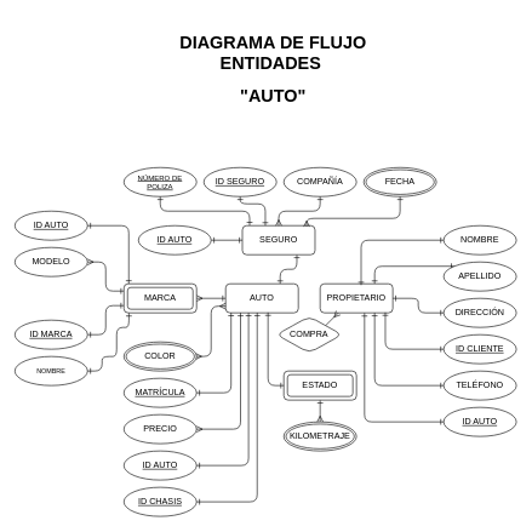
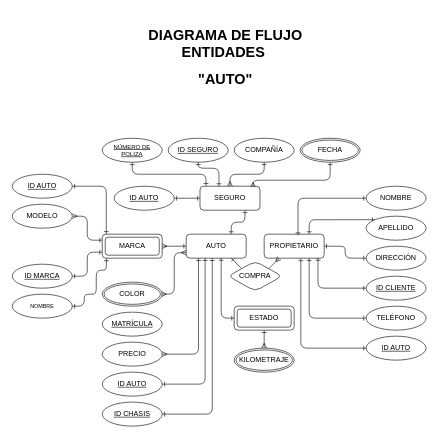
  <mxCell id="0" />
  <mxCell id="1" parent="0" />
  <mxCell id="2" style="edgeStyle=orthogonalEdgeStyle;rounded=1;orthogonalLoop=1;jettySize=auto;html=1;exitX=0;exitY=0.5;exitDx=0;exitDy=0;entryX=1;entryY=0.5;entryDx=0;entryDy=0;endArrow=ERmany;endFill=0;startArrow=ERone;startFill=0;" parent="1" source="4" target="34" edge="1"><mxGeometry relative="1" as="geometry"><mxPoint x="270" y="410" as="targetPoint" /></mxGeometry></mxCell>
  <mxCell id="3" style="edgeStyle=orthogonalEdgeStyle;rounded=1;orthogonalLoop=1;jettySize=auto;html=1;exitX=0.75;exitY=0;exitDx=0;exitDy=0;entryX=0.75;entryY=1;entryDx=0;entryDy=0;startArrow=ERone;startFill=0;endArrow=ERone;endFill=0;" edge="1" parent="1" source="4" target="22"><mxGeometry relative="1" as="geometry" /></mxCell>
  <mxCell id="4" value="AUTO" style="whiteSpace=wrap;html=1;align=center;rounded=1;" parent="1" vertex="1"><mxGeometry x="310" y="390" width="100" height="40" as="geometry" /></mxCell>
  <mxCell id="5" style="edgeStyle=orthogonalEdgeStyle;rounded=1;orthogonalLoop=1;jettySize=auto;html=1;exitX=0.75;exitY=0;exitDx=0;exitDy=0;entryX=0;entryY=0;entryDx=0;entryDy=0;startArrow=ERone;startFill=0;endArrow=ERone;endFill=0;" edge="1" parent="1" source="6" target="19"><mxGeometry relative="1" as="geometry" /></mxCell>
  <mxCell id="6" value="PROPIETARIO" style="whiteSpace=wrap;html=1;align=center;rounded=1;" parent="1" vertex="1"><mxGeometry x="440" y="390" width="100" height="40" as="geometry" /></mxCell>
  <mxCell id="7" value="MATRÍCULA" style="ellipse;whiteSpace=wrap;html=1;align=center;fontStyle=4;rounded=1;" parent="1" vertex="1"><mxGeometry x="170" y="520" width="100" height="40" as="geometry" /></mxCell>
  <mxCell id="8" value="PRECIO" style="ellipse;whiteSpace=wrap;html=1;align=center;rounded=1;" parent="1" vertex="1"><mxGeometry x="170" y="570" width="100" height="40" as="geometry" /></mxCell>
  <mxCell id="9" style="edgeStyle=orthogonalEdgeStyle;rounded=1;orthogonalLoop=1;jettySize=auto;html=1;exitX=1;exitY=0.5;exitDx=0;exitDy=0;entryX=0;entryY=0.25;entryDx=0;entryDy=0;startArrow=ERmany;startFill=0;endArrow=ERone;endFill=0;" edge="1" parent="1" source="10" target="34"><mxGeometry relative="1" as="geometry" /></mxCell>
  <mxCell id="10" value="MODELO" style="ellipse;whiteSpace=wrap;html=1;align=center;rounded=1;" parent="1" vertex="1"><mxGeometry x="20" y="340" width="100" height="40" as="geometry" /></mxCell>
  <mxCell id="11" style="edgeStyle=orthogonalEdgeStyle;rounded=1;orthogonalLoop=1;jettySize=auto;html=1;exitX=1;exitY=0.5;exitDx=0;exitDy=0;entryX=0;entryY=0.75;entryDx=0;entryDy=0;startArrow=ERone;startFill=0;endArrow=ERone;endFill=0;" edge="1" parent="1" source="12" target="34"><mxGeometry relative="1" as="geometry" /></mxCell>
  <mxCell id="12" value="ID MARCA" style="ellipse;whiteSpace=wrap;html=1;align=center;fontStyle=4;rounded=1;" parent="1" vertex="1"><mxGeometry x="20" y="440" width="100" height="40" as="geometry" /></mxCell>
  <mxCell id="13" value="ID AUTO" style="ellipse;whiteSpace=wrap;html=1;align=center;fontStyle=4;rounded=1;" parent="1" vertex="1"><mxGeometry x="170" y="620" width="100" height="40" as="geometry" /></mxCell>
  <mxCell id="14" value="NOMBRE" style="ellipse;whiteSpace=wrap;html=1;align=center;rounded=1;" parent="1" vertex="1"><mxGeometry x="610" y="310" width="100" height="40" as="geometry" /></mxCell>
  <mxCell id="15" style="edgeStyle=orthogonalEdgeStyle;rounded=1;orthogonalLoop=1;jettySize=auto;html=1;exitX=0;exitY=0.5;exitDx=0;exitDy=0;entryX=1;entryY=0.5;entryDx=0;entryDy=0;startArrow=ERone;startFill=0;endArrow=ERone;endFill=0;" edge="1" parent="1" source="16" target="6"><mxGeometry relative="1" as="geometry" /></mxCell>
  <mxCell id="16" value="DIRECCIÓN" style="ellipse;whiteSpace=wrap;html=1;align=center;rounded=1;" parent="1" vertex="1"><mxGeometry x="610" y="410" width="100" height="40" as="geometry" /></mxCell>
  <mxCell id="17" style="edgeStyle=orthogonalEdgeStyle;rounded=1;orthogonalLoop=1;jettySize=auto;html=1;exitX=0;exitY=0.5;exitDx=0;exitDy=0;entryX=0.897;entryY=0.986;entryDx=0;entryDy=0;entryPerimeter=0;startArrow=ERone;startFill=0;endArrow=ERone;endFill=0;" edge="1" parent="1" source="18" target="6"><mxGeometry relative="1" as="geometry" /></mxCell>
  <mxCell id="18" value="ID CLIENTE" style="ellipse;whiteSpace=wrap;html=1;align=center;fontStyle=4;rounded=1;" parent="1" vertex="1"><mxGeometry x="610" y="460" width="100" height="40" as="geometry" /></mxCell>
  <mxCell id="19" value="APELLIDO" style="ellipse;whiteSpace=wrap;html=1;align=center;rounded=1;" parent="1" vertex="1"><mxGeometry x="610" y="360" width="100" height="40" as="geometry" /></mxCell>
  <mxCell id="20" value="NOMBRE" style="ellipse;whiteSpace=wrap;html=1;align=center;fontSize=9;rounded=1;" parent="1" vertex="1"><mxGeometry x="20" y="490" width="100" height="40" as="geometry" /></mxCell>
  <mxCell id="21" style="edgeStyle=orthogonalEdgeStyle;rounded=1;orthogonalLoop=1;jettySize=auto;html=1;exitX=0;exitY=0.5;exitDx=0;exitDy=0;entryX=1;entryY=0.5;entryDx=0;entryDy=0;startArrow=ERone;startFill=0;endArrow=ERone;endFill=0;" edge="1" parent="1" source="22" target="40"><mxGeometry relative="1" as="geometry" /></mxCell>
  <mxCell id="22" value="SEGURO" style="whiteSpace=wrap;html=1;align=center;rounded=1;" parent="1" vertex="1"><mxGeometry x="333" y="310" width="100" height="40" as="geometry" /></mxCell>
  <mxCell id="23" value="COMPAÑÍA" style="ellipse;whiteSpace=wrap;html=1;align=center;rounded=1;" parent="1" vertex="1"><mxGeometry x="390" y="230" width="100" height="40" as="geometry" /></mxCell>
  <mxCell id="24" value="FECHA" style="ellipse;shape=doubleEllipse;margin=3;whiteSpace=wrap;html=1;align=center;rounded=1;" parent="1" vertex="1"><mxGeometry x="500" y="230" width="100" height="40" as="geometry" /></mxCell>
  <mxCell id="25" value="NÚMERO DE POLIZA" style="ellipse;whiteSpace=wrap;html=1;align=center;fontStyle=4;fontSize=10;rounded=1;" parent="1" vertex="1"><mxGeometry x="170" y="230" width="100" height="40" as="geometry" /></mxCell>
  <mxCell id="26" value="ID SEGURO" style="ellipse;whiteSpace=wrap;html=1;align=center;fontStyle=4;rounded=1;" parent="1" vertex="1"><mxGeometry x="280" y="230" width="100" height="40" as="geometry" /></mxCell>
  <mxCell id="27" value="ID AUTO" style="ellipse;whiteSpace=wrap;html=1;align=center;fontStyle=4;rounded=1;" parent="1" vertex="1"><mxGeometry x="20" y="290" width="100" height="40" as="geometry" /></mxCell>
  <mxCell id="28" value="ID AUTO" style="ellipse;whiteSpace=wrap;html=1;align=center;fontStyle=4;rounded=1;" parent="1" vertex="1"><mxGeometry x="610" y="560" width="100" height="40" as="geometry" /></mxCell>
+ <mxCell id="29" style="rounded=1;orthogonalLoop=1;jettySize=auto;html=1;exitX=0;exitY=0;exitDx=0;exitDy=0;entryX=0.75;entryY=1;entryDx=0;entryDy=0;endArrow=ERone;endFill=0;strokeColor=default;startArrow=none;startFill=0;" parent="1" source="31" target="4" edge="1"><mxGeometry relative="1" as="geometry" /></mxCell>
  <mxCell id="30" style="rounded=1;orthogonalLoop=1;jettySize=auto;html=1;exitX=1;exitY=0;exitDx=0;exitDy=0;entryX=0.25;entryY=1;entryDx=0;entryDy=0;endArrow=ERmany;endFill=0;startArrow=none;startFill=0;" parent="1" source="31" target="6" edge="1"><mxGeometry relative="1" as="geometry" /></mxCell>
  <mxCell id="31" value="COMPRA" style="shape=rhombus;perimeter=rhombusPerimeter;whiteSpace=wrap;html=1;align=center;rounded=1;" parent="1" vertex="1"><mxGeometry x="380" y="435" width="90" height="50" as="geometry" /></mxCell>
  <mxCell id="32" style="edgeStyle=orthogonalEdgeStyle;rounded=1;orthogonalLoop=1;jettySize=auto;html=1;exitX=0.989;exitY=0.498;exitDx=0;exitDy=0;entryX=0;entryY=0.77;entryDx=0;entryDy=0;entryPerimeter=0;startArrow=ERmany;startFill=0;endArrow=ERmany;endFill=0;exitPerimeter=0;" edge="1" parent="1" source="33" target="4"><mxGeometry relative="1" as="geometry" /></mxCell>
  <mxCell id="33" value="COLOR" style="ellipse;shape=doubleEllipse;margin=3;whiteSpace=wrap;html=1;align=center;rounded=1;" parent="1" vertex="1"><mxGeometry x="170" y="470" width="100" height="40" as="geometry" /></mxCell>
  <mxCell id="34" value="MARCA" style="shape=ext;margin=3;double=1;whiteSpace=wrap;html=1;align=center;rounded=1;" parent="1" vertex="1"><mxGeometry x="170" y="390" width="100" height="40" as="geometry" /></mxCell>
  <mxCell id="35" value="ID CHASIS" style="ellipse;whiteSpace=wrap;html=1;align=center;fontStyle=4;rounded=1;" parent="1" vertex="1"><mxGeometry x="170" y="670" width="100" height="40" as="geometry" /></mxCell>
  <mxCell id="36" style="edgeStyle=orthogonalEdgeStyle;rounded=1;orthogonalLoop=1;jettySize=auto;html=1;exitX=0.5;exitY=1;exitDx=0;exitDy=0;entryX=0.5;entryY=0;entryDx=0;entryDy=0;startArrow=ERone;startFill=0;endArrow=ERmany;endFill=0;" edge="1" parent="1" source="37" target="38"><mxGeometry relative="1" as="geometry" /></mxCell>
  <mxCell id="37" value="ESTADO" style="shape=ext;margin=3;double=1;whiteSpace=wrap;html=1;align=center;rounded=1;" parent="1" vertex="1"><mxGeometry x="390" y="510" width="100" height="40" as="geometry" /></mxCell>
  <mxCell id="38" value="KILOMETRAJE" style="ellipse;shape=doubleEllipse;margin=3;whiteSpace=wrap;html=1;align=center;rounded=1;" parent="1" vertex="1"><mxGeometry x="390" y="580" width="100" height="40" as="geometry" /></mxCell>
  <mxCell id="39" value="&lt;h1&gt;DIAGRAMA DE FLUJO&lt;br&gt;ENTIDADES&amp;nbsp;&lt;/h1&gt;&lt;h1&gt;&quot;AUTO&quot;&lt;/h1&gt;" style="text;html=1;align=center;verticalAlign=middle;resizable=0;points=[];autosize=1;strokeColor=none;fillColor=none;rounded=1;" parent="1" vertex="1"><mxGeometry x="235" y="20" width="280" height="150" as="geometry" /></mxCell>
  <mxCell id="40" value="ID AUTO" style="ellipse;whiteSpace=wrap;html=1;align=center;fontStyle=4;rounded=1;" parent="1" vertex="1"><mxGeometry x="190" y="310" width="100" height="40" as="geometry" /></mxCell>
  <mxCell id="41" style="edgeStyle=orthogonalEdgeStyle;rounded=1;orthogonalLoop=1;jettySize=auto;html=1;exitX=0;exitY=0.5;exitDx=0;exitDy=0;entryX=0.75;entryY=1;entryDx=0;entryDy=0;startArrow=ERone;startFill=0;endArrow=ERone;endFill=0;" edge="1" parent="1" source="42" target="6"><mxGeometry relative="1" as="geometry" /></mxCell>
  <mxCell id="42" value="TELÉFONO" style="ellipse;whiteSpace=wrap;html=1;align=center;rounded=1;" vertex="1" parent="1"><mxGeometry x="610" y="510" width="100" height="40" as="geometry" /></mxCell>
  <mxCell id="43" style="edgeStyle=orthogonalEdgeStyle;rounded=1;orthogonalLoop=1;jettySize=auto;html=1;exitX=1;exitY=0.5;exitDx=0;exitDy=0;entryX=0.067;entryY=-0.007;entryDx=0;entryDy=0;entryPerimeter=0;startArrow=ERone;startFill=0;endArrow=ERone;endFill=0;" edge="1" parent="1" source="27" target="34"><mxGeometry relative="1" as="geometry" /></mxCell>
  <mxCell id="44" style="edgeStyle=orthogonalEdgeStyle;rounded=1;orthogonalLoop=1;jettySize=auto;html=1;exitX=1;exitY=0.5;exitDx=0;exitDy=0;entryX=0.069;entryY=1.007;entryDx=0;entryDy=0;entryPerimeter=0;startArrow=ERone;startFill=0;endArrow=ERone;endFill=0;" edge="1" parent="1" source="20" target="34"><mxGeometry relative="1" as="geometry"><Array as="points"><mxPoint x="140" y="510" /><mxPoint x="140" y="490" /><mxPoint x="160" y="490" /><mxPoint x="160" y="450" /><mxPoint x="177" y="450" /></Array></mxGeometry></mxCell>
  <mxCell id="45" style="edgeStyle=orthogonalEdgeStyle;rounded=1;orthogonalLoop=1;jettySize=auto;html=1;exitX=1;exitY=0.5;exitDx=0;exitDy=0;entryX=0.205;entryY=1;entryDx=0;entryDy=0;entryPerimeter=0;endArrow=ERone;endFill=0;startArrow=ERmany;startFill=0;" edge="1" parent="1" source="8" target="4"><mxGeometry relative="1" as="geometry" /></mxCell>
  <mxCell id="46" style="edgeStyle=orthogonalEdgeStyle;rounded=1;orthogonalLoop=1;jettySize=auto;html=1;exitX=1;exitY=0.5;exitDx=0;exitDy=0;entryX=0.315;entryY=0.997;entryDx=0;entryDy=0;entryPerimeter=0;startArrow=ERone;startFill=0;endArrow=ERone;endFill=0;" edge="1" parent="1" source="13" target="4"><mxGeometry relative="1" as="geometry" /></mxCell>
  <mxCell id="47" style="edgeStyle=orthogonalEdgeStyle;rounded=1;orthogonalLoop=1;jettySize=auto;html=1;exitX=1;exitY=0.5;exitDx=0;exitDy=0;entryX=0.434;entryY=0.995;entryDx=0;entryDy=0;entryPerimeter=0;startArrow=ERone;startFill=0;endArrow=ERone;endFill=0;" edge="1" parent="1" source="35" target="4"><mxGeometry relative="1" as="geometry" /></mxCell>
- <mxCell id="48" style="edgeStyle=orthogonalEdgeStyle;rounded=1;orthogonalLoop=1;jettySize=auto;html=1;exitX=1;exitY=0.5;exitDx=0;exitDy=0;entryX=0.075;entryY=0.996;entryDx=0;entryDy=0;entryPerimeter=0;endArrow=ERone;endFill=0;startArrow=ERone;startFill=0;" edge="1" parent="1" source="7" target="4"><mxGeometry relative="1" as="geometry" /></mxCell>
  <mxCell id="49" style="edgeStyle=orthogonalEdgeStyle;rounded=1;orthogonalLoop=1;jettySize=auto;html=1;exitX=0;exitY=0.5;exitDx=0;exitDy=0;entryX=0.583;entryY=0.987;entryDx=0;entryDy=0;entryPerimeter=0;startArrow=ERone;startFill=0;endArrow=ERone;endFill=0;" edge="1" parent="1" source="37" target="4"><mxGeometry relative="1" as="geometry" /></mxCell>
  <mxCell id="50" style="edgeStyle=orthogonalEdgeStyle;rounded=1;orthogonalLoop=1;jettySize=auto;html=1;exitX=0.5;exitY=1;exitDx=0;exitDy=0;entryX=0.1;entryY=-0.012;entryDx=0;entryDy=0;entryPerimeter=0;startArrow=ERone;startFill=0;endArrow=ERone;endFill=0;" edge="1" parent="1" source="25" target="22"><mxGeometry relative="1" as="geometry" /></mxCell>
  <mxCell id="51" style="edgeStyle=orthogonalEdgeStyle;rounded=1;orthogonalLoop=1;jettySize=auto;html=1;exitX=0.5;exitY=1;exitDx=0;exitDy=0;entryX=0.316;entryY=-0.003;entryDx=0;entryDy=0;entryPerimeter=0;startArrow=ERone;startFill=0;endArrow=ERone;endFill=0;" edge="1" parent="1" source="26" target="22"><mxGeometry relative="1" as="geometry"><Array as="points"><mxPoint x="330" y="280" /><mxPoint x="365" y="280" /></Array></mxGeometry></mxCell>
  <mxCell id="52" style="edgeStyle=orthogonalEdgeStyle;rounded=1;orthogonalLoop=1;jettySize=auto;html=1;exitX=0.5;exitY=1;exitDx=0;exitDy=0;endArrow=ERmany;endFill=0;startArrow=ERone;startFill=0;" edge="1" parent="1" source="23" target="22"><mxGeometry relative="1" as="geometry" /></mxCell>
  <mxCell id="53" style="edgeStyle=orthogonalEdgeStyle;rounded=1;orthogonalLoop=1;jettySize=auto;html=1;exitX=0.5;exitY=1;exitDx=0;exitDy=0;entryX=0.884;entryY=0.038;entryDx=0;entryDy=0;entryPerimeter=0;startArrow=ERone;startFill=0;endArrow=ERmany;endFill=0;" edge="1" parent="1" source="24" target="22"><mxGeometry relative="1" as="geometry"><Array as="points"><mxPoint x="550" y="300" /><mxPoint x="421" y="300" /></Array></mxGeometry></mxCell>
  <mxCell id="54" style="edgeStyle=orthogonalEdgeStyle;rounded=1;orthogonalLoop=1;jettySize=auto;html=1;exitX=0;exitY=0.5;exitDx=0;exitDy=0;entryX=0.564;entryY=0.046;entryDx=0;entryDy=0;entryPerimeter=0;startArrow=ERone;startFill=0;endArrow=ERone;endFill=0;" edge="1" parent="1" source="14" target="6"><mxGeometry relative="1" as="geometry" /></mxCell>
  <mxCell id="55" style="edgeStyle=orthogonalEdgeStyle;rounded=1;orthogonalLoop=1;jettySize=auto;html=1;exitX=0;exitY=0.5;exitDx=0;exitDy=0;entryX=0.611;entryY=1.008;entryDx=0;entryDy=0;entryPerimeter=0;startArrow=ERone;startFill=0;endArrow=ERone;endFill=0;" edge="1" parent="1" source="28" target="6"><mxGeometry relative="1" as="geometry" /></mxCell>
